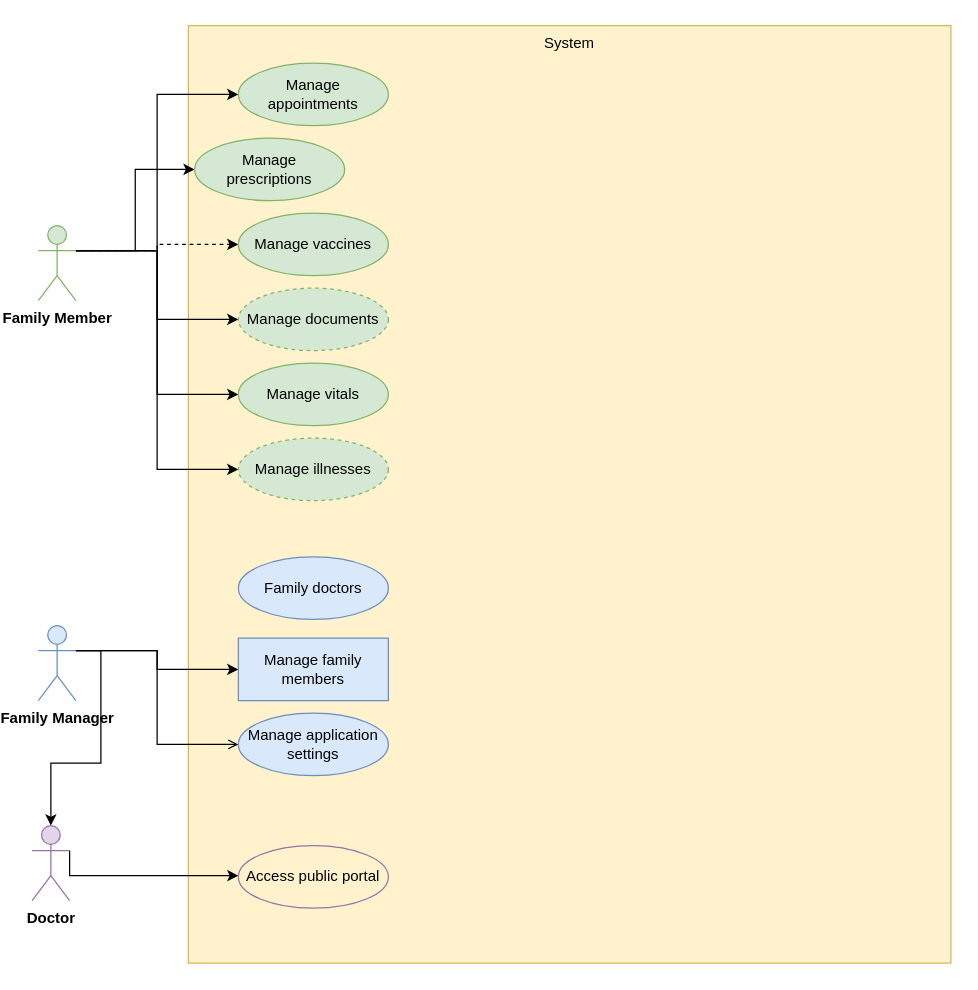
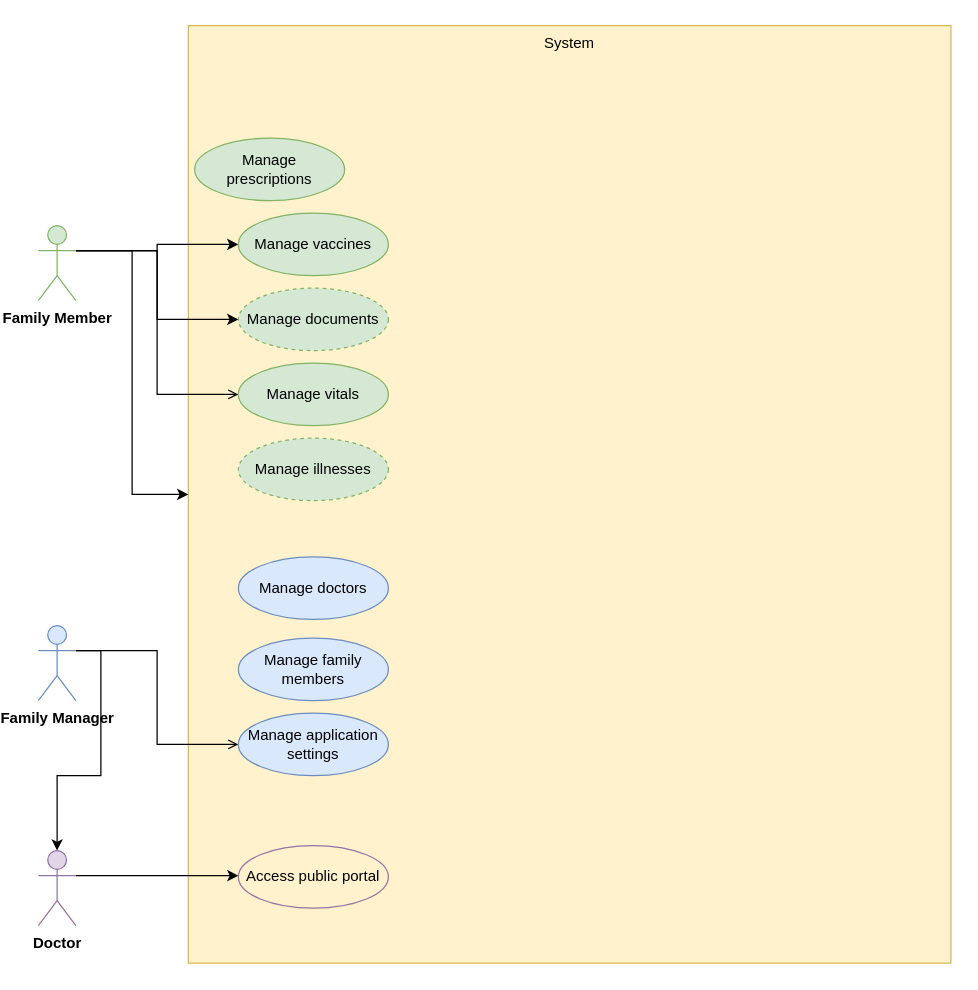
  <mxCell id="0" />
  <mxCell id="1" parent="0" />
  <mxCell id="2" value="System" style="rounded=0;whiteSpace=wrap;html=1;verticalAlign=top;fillColor=#fff2cc;strokeColor=#d6b656;" parent="1" vertex="1"><mxGeometry x="140" y="20" width="610" height="750" as="geometry" /></mxCell>
  <mxCell id="3" style="edgeStyle=orthogonalEdgeStyle;rounded=0;orthogonalLoop=1;jettySize=auto;html=1;exitX=1;exitY=0.333;exitDx=0;exitDy=0;exitPerimeter=0;" edge="1" parent="1" source="6" target="15"><mxGeometry relative="1" as="geometry" /></mxCell>
- <mxCell id="4" style="edgeStyle=orthogonalEdgeStyle;rounded=0;orthogonalLoop=1;jettySize=auto;html=1;exitX=1;exitY=0.333;exitDx=0;exitDy=0;exitPerimeter=0;entryX=0;entryY=0.5;entryDx=0;entryDy=0;" edge="1" parent="1" source="6" target="23"><mxGeometry relative="1" as="geometry" /></mxCell>
  <mxCell id="5" style="edgeStyle=orthogonalEdgeStyle;rounded=0;orthogonalLoop=1;jettySize=auto;html=1;exitX=1;exitY=0.333;exitDx=0;exitDy=0;exitPerimeter=0;entryX=0;entryY=0.5;entryDx=0;entryDy=0;endArrow=open;" edge="1" parent="1" source="6" target="24"><mxGeometry relative="1" as="geometry" /></mxCell>
  <mxCell id="6" value="Family Manager" style="shape=umlActor;verticalLabelPosition=bottom;verticalAlign=top;html=1;outlineConnect=0;fillColor=#dae8fc;strokeColor=#6c8ebf;fontStyle=1" parent="1" vertex="1"><mxGeometry x="20" y="500" width="30" height="60" as="geometry" /></mxCell>
- <mxCell id="7" style="edgeStyle=orthogonalEdgeStyle;rounded=0;orthogonalLoop=1;jettySize=auto;html=1;exitX=1;exitY=0.333;exitDx=0;exitDy=0;exitPerimeter=0;entryX=0;entryY=0.5;entryDx=0;entryDy=0;" edge="1" parent="1" source="13" target="16"><mxGeometry relative="1" as="geometry" /></mxCell>
- <mxCell id="8" style="edgeStyle=orthogonalEdgeStyle;rounded=0;orthogonalLoop=1;jettySize=auto;html=1;exitX=1;exitY=0.333;exitDx=0;exitDy=0;exitPerimeter=0;entryX=0;entryY=0.5;entryDx=0;entryDy=0;" edge="1" parent="1" source="13" target="17"><mxGeometry relative="1" as="geometry" /></mxCell>
- <mxCell id="9" style="edgeStyle=orthogonalEdgeStyle;rounded=0;orthogonalLoop=1;jettySize=auto;html=1;exitX=1;exitY=0.333;exitDx=0;exitDy=0;exitPerimeter=0;entryX=0;entryY=0.5;entryDx=0;entryDy=0;dashed=1;" edge="1" parent="1" source="13" target="18"><mxGeometry relative="1" as="geometry" /></mxCell>
+ <mxCell id="8" style="edgeStyle=orthogonalEdgeStyle;rounded=0;orthogonalLoop=1;jettySize=auto;html=1;exitX=1;exitY=0.333;exitDx=0;exitDy=0;exitPerimeter=0;" edge="1" parent="1" source="13" target="2"><mxGeometry relative="1" as="geometry" /></mxCell>
+ <mxCell id="9" style="edgeStyle=orthogonalEdgeStyle;rounded=0;orthogonalLoop=1;jettySize=auto;html=1;exitX=1;exitY=0.333;exitDx=0;exitDy=0;exitPerimeter=0;entryX=0;entryY=0.5;entryDx=0;entryDy=0;" edge="1" parent="1" source="13" target="18"><mxGeometry relative="1" as="geometry" /></mxCell>
  <mxCell id="10" style="edgeStyle=orthogonalEdgeStyle;rounded=0;orthogonalLoop=1;jettySize=auto;html=1;exitX=1;exitY=0.333;exitDx=0;exitDy=0;exitPerimeter=0;" edge="1" parent="1" source="13" target="19"><mxGeometry relative="1" as="geometry" /></mxCell>
- <mxCell id="11" style="edgeStyle=orthogonalEdgeStyle;rounded=0;orthogonalLoop=1;jettySize=auto;html=1;exitX=1;exitY=0.333;exitDx=0;exitDy=0;exitPerimeter=0;entryX=0;entryY=0.5;entryDx=0;entryDy=0;" edge="1" parent="1" source="13" target="21"><mxGeometry relative="1" as="geometry" /></mxCell>
- <mxCell id="12" style="edgeStyle=orthogonalEdgeStyle;rounded=0;orthogonalLoop=1;jettySize=auto;html=1;exitX=1;exitY=0.333;exitDx=0;exitDy=0;exitPerimeter=0;entryX=0;entryY=0.5;entryDx=0;entryDy=0;" edge="1" parent="1" source="13" target="20"><mxGeometry relative="1" as="geometry" /></mxCell>
+ <mxCell id="11" style="edgeStyle=orthogonalEdgeStyle;rounded=0;orthogonalLoop=1;jettySize=auto;html=1;exitX=1;exitY=0.333;exitDx=0;exitDy=0;exitPerimeter=0;entryX=0;entryY=0.5;entryDx=0;entryDy=0;endArrow=open;" edge="1" parent="1" source="13" target="21"><mxGeometry relative="1" as="geometry" /></mxCell>
  <mxCell id="13" value="Family Member" style="shape=umlActor;verticalLabelPosition=bottom;verticalAlign=top;html=1;outlineConnect=0;fillColor=#d5e8d4;strokeColor=#82b366;fontStyle=1" parent="1" vertex="1"><mxGeometry x="20" y="180" width="30" height="60" as="geometry" /></mxCell>
  <mxCell id="14" style="edgeStyle=orthogonalEdgeStyle;rounded=0;orthogonalLoop=1;jettySize=auto;html=1;exitX=1;exitY=0.333;exitDx=0;exitDy=0;exitPerimeter=0;" edge="1" parent="1" source="15" target="25"><mxGeometry relative="1" as="geometry"><Array as="points"><mxPoint x="80" y="700" /><mxPoint x="80" y="700" /></Array></mxGeometry></mxCell>
- <mxCell id="15" value="Doctor" style="shape=umlActor;verticalLabelPosition=bottom;verticalAlign=top;html=1;outlineConnect=0;fillColor=#e1d5e7;strokeColor=#9673a6;fontStyle=1" parent="1" vertex="1"><mxGeometry x="15" y="660" width="30" height="60" as="geometry" /></mxCell>
- <mxCell id="16" value="Manage appointments" style="ellipse;whiteSpace=wrap;html=1;verticalAlign=middle;fillColor=#d5e8d4;strokeColor=#82b366;" parent="1" vertex="1"><mxGeometry x="180" y="50" width="120" height="50" as="geometry" /></mxCell>
+ <mxCell id="15" value="Doctor" style="shape=umlActor;verticalLabelPosition=bottom;verticalAlign=top;html=1;outlineConnect=0;fillColor=#e1d5e7;strokeColor=#9673a6;fontStyle=1" parent="1" vertex="1"><mxGeometry x="20" y="680" width="30" height="60" as="geometry" /></mxCell>
  <mxCell id="17" value="Manage prescriptions" style="ellipse;whiteSpace=wrap;html=1;verticalAlign=middle;spacingLeft=2;spacingRight=2;fillColor=#d5e8d4;strokeColor=#82b366;" parent="1" vertex="1"><mxGeometry x="145" y="110" width="120" height="50" as="geometry" /></mxCell>
  <mxCell id="18" value="Manage vaccines" style="ellipse;whiteSpace=wrap;html=1;verticalAlign=middle;spacingLeft=2;spacingRight=2;fillColor=#d5e8d4;strokeColor=#82b366;" parent="1" vertex="1"><mxGeometry x="180" y="170" width="120" height="50" as="geometry" /></mxCell>
  <mxCell id="19" value="Manage documents" style="ellipse;whiteSpace=wrap;html=1;verticalAlign=middle;spacingLeft=2;spacingRight=2;fillColor=#d5e8d4;strokeColor=#82b366;dashed=1;" parent="1" vertex="1"><mxGeometry x="180" y="230" width="120" height="50" as="geometry" /></mxCell>
  <mxCell id="20" value="Manage illnesses" style="ellipse;whiteSpace=wrap;html=1;verticalAlign=middle;spacingLeft=2;spacingRight=2;fillColor=#d5e8d4;strokeColor=#82b366;dashed=1;" parent="1" vertex="1"><mxGeometry x="180" y="350" width="120" height="50" as="geometry" /></mxCell>
  <mxCell id="21" value="Manage vitals" style="ellipse;whiteSpace=wrap;html=1;verticalAlign=middle;spacingLeft=2;spacingRight=2;fillColor=#d5e8d4;strokeColor=#82b366;" parent="1" vertex="1"><mxGeometry x="180" y="290" width="120" height="50" as="geometry" /></mxCell>
- <mxCell id="22" value="Family doctors" style="ellipse;whiteSpace=wrap;html=1;verticalAlign=middle;spacingLeft=2;spacingRight=2;fillColor=#dae8fc;strokeColor=#6c8ebf;" vertex="1" parent="1"><mxGeometry x="180" y="445" width="120" height="50" as="geometry" /></mxCell>
- <mxCell id="23" value="Manage family members" style="whiteSpace=wrap;html=1;verticalAlign=middle;spacingLeft=2;spacingRight=2;fillColor=#dae8fc;strokeColor=#6c8ebf;rounded=0;" vertex="1" parent="1"><mxGeometry x="180" y="510" width="120" height="50" as="geometry" /></mxCell>
+ <mxCell id="22" value="Manage doctors" style="ellipse;whiteSpace=wrap;html=1;verticalAlign=middle;spacingLeft=2;spacingRight=2;fillColor=#dae8fc;strokeColor=#6c8ebf;" vertex="1" parent="1"><mxGeometry x="180" y="445" width="120" height="50" as="geometry" /></mxCell>
+ <mxCell id="23" value="Manage family members" style="ellipse;whiteSpace=wrap;html=1;verticalAlign=middle;spacingLeft=2;spacingRight=2;fillColor=#dae8fc;strokeColor=#6c8ebf;" vertex="1" parent="1"><mxGeometry x="180" y="510" width="120" height="50" as="geometry" /></mxCell>
  <mxCell id="24" value="Manage application settings" style="ellipse;whiteSpace=wrap;html=1;verticalAlign=middle;spacingLeft=4;spacingRight=4;fillColor=#dae8fc;strokeColor=#6c8ebf;" vertex="1" parent="1"><mxGeometry x="180" y="570" width="120" height="50" as="geometry" /></mxCell>
  <mxCell id="25" value="Access public portal" style="ellipse;whiteSpace=wrap;html=1;verticalAlign=middle;spacingLeft=4;spacingRight=4;fillColor=#fff2cc;strokeColor=#9673a6;" vertex="1" parent="1"><mxGeometry x="180" y="676" width="120" height="50" as="geometry" /></mxCell>
